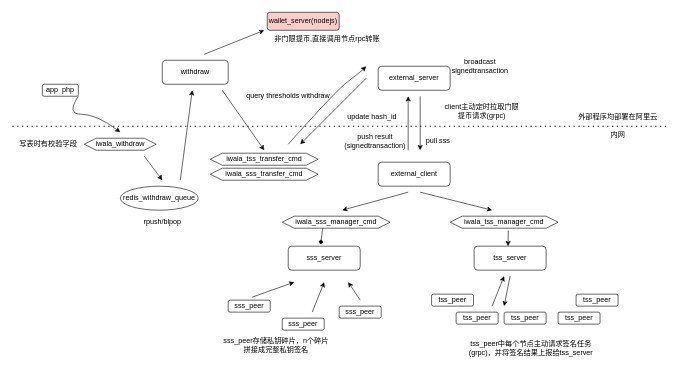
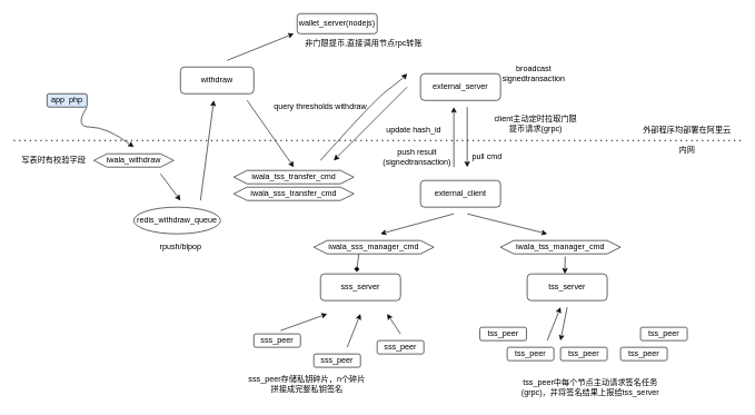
  <mxCell id="0" />
  <mxCell id="1" parent="0" />
  <mxCell id="2" value="" style="endArrow=none;dashed=1;html=1;dashPattern=1 3;strokeWidth=2;rounded=0;" edge="1" parent="1"><mxGeometry width="50" height="50" relative="1" as="geometry"><mxPoint x="20" y="210" as="sourcePoint" /><mxPoint x="1110" y="210" as="targetPoint" /></mxGeometry></mxCell>
  <mxCell id="3" value="external_server" style="rounded=1;whiteSpace=wrap;html=1;" vertex="1" parent="1"><mxGeometry x="630" y="110" width="120" height="40" as="geometry" /></mxCell>
  <mxCell id="4" value="external_client" style="rounded=1;whiteSpace=wrap;html=1;" vertex="1" parent="1"><mxGeometry x="630" y="270" width="120" height="40" as="geometry" /></mxCell>
  <mxCell id="5" value="" style="endArrow=classic;html=1;rounded=0;" edge="1" parent="1"><mxGeometry width="50" height="50" relative="1" as="geometry"><mxPoint x="680" y="250" as="sourcePoint" /><mxPoint x="680" y="160" as="targetPoint" /><Array as="points"><mxPoint x="680" y="220" /></Array></mxGeometry></mxCell>
  <mxCell id="6" value="" style="endArrow=classic;html=1;rounded=0;" edge="1" parent="1"><mxGeometry width="50" height="50" relative="1" as="geometry"><mxPoint x="700" y="160" as="sourcePoint" /><mxPoint x="700" y="250" as="targetPoint" /><Array as="points" /></mxGeometry></mxCell>
- <mxCell id="7" value="pull sss" style="text;html=1;strokeColor=none;fillColor=none;align=center;verticalAlign=middle;whiteSpace=wrap;rounded=0;" vertex="1" parent="1"><mxGeometry x="700" y="220" width="60" height="30" as="geometry" /></mxCell>
+ <mxCell id="7" value="pull cmd" style="text;html=1;strokeColor=none;fillColor=none;align=center;verticalAlign=middle;whiteSpace=wrap;rounded=0;" vertex="1" parent="1"><mxGeometry x="700" y="220" width="60" height="30" as="geometry" /></mxCell>
  <mxCell id="8" value="push result&lt;br&gt;(signedtransaction)" style="text;html=1;strokeColor=none;fillColor=none;align=center;verticalAlign=middle;whiteSpace=wrap;rounded=0;" vertex="1" parent="1"><mxGeometry x="555" y="220" width="140" height="30" as="geometry" /></mxCell>
  <mxCell id="9" value="内网" style="text;html=1;strokeColor=none;fillColor=none;align=center;verticalAlign=middle;whiteSpace=wrap;rounded=0;" vertex="1" parent="1"><mxGeometry x="1000" y="210" width="60" height="30" as="geometry" /></mxCell>
  <mxCell id="10" value="withdraw" style="rounded=1;whiteSpace=wrap;html=1;" vertex="1" parent="1"><mxGeometry x="270" y="100" width="110" height="40" as="geometry" /></mxCell>
  <mxCell id="11" value="iwala_withdraw" style="shape=hexagon;perimeter=hexagonPerimeter2;whiteSpace=wrap;html=1;fixedSize=1;" vertex="1" parent="1"><mxGeometry x="140" y="230" width="120" height="20" as="geometry" /></mxCell>
  <mxCell id="12" value="" style="curved=1;endArrow=classic;html=1;rounded=0;" edge="1" parent="1"><mxGeometry width="50" height="50" relative="1" as="geometry"><mxPoint x="130" y="160" as="sourcePoint" /><mxPoint x="200" y="220" as="targetPoint" /><Array as="points"><mxPoint x="110" y="190" /><mxPoint x="160" y="190" /></Array></mxGeometry></mxCell>
- <mxCell id="13" value="app&amp;nbsp; php" style="rounded=1;whiteSpace=wrap;html=1;" vertex="1" parent="1"><mxGeometry x="70" y="140" width="60" height="20" as="geometry" /></mxCell>
+ <mxCell id="13" value="app&amp;nbsp; php" style="rounded=1;whiteSpace=wrap;html=1;fillColor=#dae8fc;" vertex="1" parent="1"><mxGeometry x="70" y="140" width="60" height="20" as="geometry" /></mxCell>
  <mxCell id="14" value="iwala_tss_transfer_cmd" style="shape=hexagon;perimeter=hexagonPerimeter2;whiteSpace=wrap;html=1;fixedSize=1;" vertex="1" parent="1"><mxGeometry x="350" y="255" width="180" height="20" as="geometry" /></mxCell>
  <mxCell id="15" value="iwala_tss_manager_cmd" style="shape=hexagon;perimeter=hexagonPerimeter2;whiteSpace=wrap;html=1;fixedSize=1;" vertex="1" parent="1"><mxGeometry x="750" y="360" width="180" height="20" as="geometry" /></mxCell>
  <mxCell id="16" value="" style="endArrow=classic;html=1;rounded=0;" edge="1" parent="1"><mxGeometry width="50" height="50" relative="1" as="geometry"><mxPoint x="680" y="320" as="sourcePoint" /><mxPoint x="570" y="350" as="targetPoint" /></mxGeometry></mxCell>
  <mxCell id="17" value="iwala_sss_manager_cmd" style="shape=hexagon;perimeter=hexagonPerimeter2;whiteSpace=wrap;html=1;fixedSize=1;" vertex="1" parent="1"><mxGeometry x="470" y="360" width="180" height="20" as="geometry" /></mxCell>
  <mxCell id="18" value="update hash_id" style="text;html=1;strokeColor=none;fillColor=none;align=center;verticalAlign=middle;whiteSpace=wrap;rounded=0;" vertex="1" parent="1"><mxGeometry x="575" y="180" width="90" height="30" as="geometry" /></mxCell>
  <mxCell id="19" value="" style="curved=1;endArrow=classic;html=1;rounded=0;" edge="1" parent="1"><mxGeometry width="50" height="50" relative="1" as="geometry"><mxPoint x="480" y="240" as="sourcePoint" /><mxPoint x="610" y="110" as="targetPoint" /><Array as="points"><mxPoint x="560" y="150" /><mxPoint x="600" y="120" /></Array></mxGeometry></mxCell>
  <mxCell id="20" value="query thresholds withdraw" style="text;html=1;strokeColor=none;fillColor=none;align=center;verticalAlign=middle;whiteSpace=wrap;rounded=0;" vertex="1" parent="1"><mxGeometry x="400" y="150" width="160" height="20" as="geometry" /></mxCell>
  <mxCell id="21" value="" style="endArrow=classic;html=1;rounded=0;" edge="1" parent="1"><mxGeometry width="50" height="50" relative="1" as="geometry"><mxPoint x="700" y="320" as="sourcePoint" /><mxPoint x="820" y="350" as="targetPoint" /></mxGeometry></mxCell>
  <mxCell id="22" value="redis_withdraw_queue" style="ellipse;whiteSpace=wrap;html=1;" vertex="1" parent="1"><mxGeometry x="200" y="310" width="130" height="40" as="geometry" /></mxCell>
  <mxCell id="23" value="tss_server" style="rounded=1;whiteSpace=wrap;html=1;" vertex="1" parent="1"><mxGeometry x="790" y="410" width="120" height="40" as="geometry" /></mxCell>
  <mxCell id="24" value="sss_server" style="rounded=1;whiteSpace=wrap;html=1;" vertex="1" parent="1"><mxGeometry x="480" y="410" width="120" height="40" as="geometry" /></mxCell>
  <mxCell id="25" value="sss_peer" style="rounded=1;whiteSpace=wrap;html=1;" vertex="1" parent="1"><mxGeometry x="380" y="500" width="70" height="20" as="geometry" /></mxCell>
  <mxCell id="26" value="sss_peer" style="rounded=1;whiteSpace=wrap;html=1;" vertex="1" parent="1"><mxGeometry x="470" y="530" width="70" height="20" as="geometry" /></mxCell>
  <mxCell id="27" value="sss_peer" style="rounded=1;whiteSpace=wrap;html=1;" vertex="1" parent="1"><mxGeometry x="565" y="510" width="70" height="20" as="geometry" /></mxCell>
  <mxCell id="28" value="" style="endArrow=classic;html=1;rounded=0;" edge="1" parent="1"><mxGeometry width="50" height="50" relative="1" as="geometry"><mxPoint x="420" y="495" as="sourcePoint" /><mxPoint x="490" y="470" as="targetPoint" /></mxGeometry></mxCell>
  <mxCell id="29" value="" style="endArrow=classic;html=1;rounded=0;" edge="1" parent="1"><mxGeometry width="50" height="50" relative="1" as="geometry"><mxPoint x="520" y="520" as="sourcePoint" /><mxPoint x="540" y="470" as="targetPoint" /></mxGeometry></mxCell>
  <mxCell id="30" value="" style="endArrow=classic;html=1;rounded=0;" edge="1" parent="1"><mxGeometry width="50" height="50" relative="1" as="geometry"><mxPoint x="600" y="500" as="sourcePoint" /><mxPoint x="580" y="470" as="targetPoint" /></mxGeometry></mxCell>
  <mxCell id="31" value="sss_peer存储私钥碎片，n个碎片拼接成完整私钥签名" style="text;html=1;strokeColor=none;fillColor=none;align=center;verticalAlign=middle;whiteSpace=wrap;rounded=0;" vertex="1" parent="1"><mxGeometry x="370" y="560" width="180" height="30" as="geometry" /></mxCell>
  <mxCell id="32" value="tss_peer" style="rounded=1;whiteSpace=wrap;html=1;" vertex="1" parent="1"><mxGeometry x="960" y="490" width="70" height="20" as="geometry" /></mxCell>
  <mxCell id="33" value="tss_peer" style="rounded=1;whiteSpace=wrap;html=1;" vertex="1" parent="1"><mxGeometry x="840" y="520" width="70" height="20" as="geometry" /></mxCell>
  <mxCell id="34" value="tss_peer" style="rounded=1;whiteSpace=wrap;html=1;" vertex="1" parent="1"><mxGeometry x="719" y="490" width="70" height="20" as="geometry" /></mxCell>
  <mxCell id="35" value="tss_peer" style="rounded=1;whiteSpace=wrap;html=1;" vertex="1" parent="1"><mxGeometry x="760" y="520" width="70" height="20" as="geometry" /></mxCell>
  <mxCell id="36" value="tss_peer" style="rounded=1;whiteSpace=wrap;html=1;" vertex="1" parent="1"><mxGeometry x="930" y="520" width="70" height="20" as="geometry" /></mxCell>
  <mxCell id="37" value="client主动定时拉取门限提币请求(grpc)" style="text;html=1;strokeColor=none;fillColor=none;align=center;verticalAlign=middle;whiteSpace=wrap;rounded=0;" vertex="1" parent="1"><mxGeometry x="740" y="170" width="126" height="30" as="geometry" /></mxCell>
  <mxCell id="38" value="" style="endArrow=classic;html=1;rounded=0;" edge="1" parent="1"><mxGeometry width="50" height="50" relative="1" as="geometry"><mxPoint x="820" y="510" as="sourcePoint" /><mxPoint x="840" y="460" as="targetPoint" /></mxGeometry></mxCell>
  <mxCell id="39" value="" style="endArrow=classic;html=1;rounded=0;" edge="1" parent="1"><mxGeometry width="50" height="50" relative="1" as="geometry"><mxPoint x="850" y="460" as="sourcePoint" /><mxPoint x="840" y="510" as="targetPoint" /></mxGeometry></mxCell>
  <mxCell id="40" value="" style="endArrow=classic;html=1;rounded=0;exitX=0.539;exitY=1.2;exitDx=0;exitDy=0;exitPerimeter=0;" edge="1" parent="1" source="15"><mxGeometry width="50" height="50" relative="1" as="geometry"><mxPoint x="846.5" y="390" as="sourcePoint" /><mxPoint x="846.5" y="410" as="targetPoint" /></mxGeometry></mxCell>
  <mxCell id="41" value="" style="endArrow=diamond;html=1;rounded=0;exitX=0.375;exitY=1;exitDx=0;exitDy=0;entryX=0.45;entryY=-0.075;entryDx=0;entryDy=0;entryPerimeter=0;" edge="1" parent="1" source="17" target="24"><mxGeometry width="50" height="50" relative="1" as="geometry"><mxPoint x="540" y="390" as="sourcePoint" /><mxPoint x="540" y="400" as="targetPoint" /></mxGeometry></mxCell>
  <mxCell id="42" value="tss_peer中每个节点主动请求签名任务(grpc)，并将签名结果上报给tss_server" style="text;html=1;strokeColor=none;fillColor=none;align=center;verticalAlign=middle;whiteSpace=wrap;rounded=0;" vertex="1" parent="1"><mxGeometry x="780" y="560" width="210" height="40" as="geometry" /></mxCell>
- <mxCell id="43" value="wallet_server(nodejs)" style="rounded=1;whiteSpace=wrap;html=1;fillColor=#f8cecc;" vertex="1" parent="1"><mxGeometry x="445" y="20" width="120" height="30" as="geometry" /></mxCell>
+ <mxCell id="43" value="wallet_server(nodejs)" style="rounded=1;whiteSpace=wrap;html=1;" vertex="1" parent="1"><mxGeometry x="445" y="20" width="120" height="30" as="geometry" /></mxCell>
  <mxCell id="44" value="" style="endArrow=classic;html=1;rounded=0;" edge="1" parent="1"><mxGeometry width="50" height="50" relative="1" as="geometry"><mxPoint x="340" y="90" as="sourcePoint" /><mxPoint x="440" y="50" as="targetPoint" /></mxGeometry></mxCell>
  <mxCell id="45" value="" style="endArrow=classic;html=1;rounded=0;" edge="1" parent="1"><mxGeometry width="50" height="50" relative="1" as="geometry"><mxPoint x="370" y="150" as="sourcePoint" /><mxPoint x="440" y="250" as="targetPoint" /></mxGeometry></mxCell>
  <mxCell id="46" value="非门限提币,直接调用节点rpc转账" style="text;html=1;strokeColor=none;fillColor=none;align=center;verticalAlign=middle;whiteSpace=wrap;rounded=0;" vertex="1" parent="1"><mxGeometry x="455" y="50" width="180" height="30" as="geometry" /></mxCell>
  <mxCell id="47" value="broadcast signedtransaction" style="text;html=1;strokeColor=none;fillColor=none;align=center;verticalAlign=middle;whiteSpace=wrap;rounded=0;" vertex="1" parent="1"><mxGeometry x="770" y="95" width="60" height="30" as="geometry" /></mxCell>
  <mxCell id="48" value="rpush/blpop" style="text;html=1;align=center;verticalAlign=middle;resizable=0;points=[];autosize=1;strokeColor=none;fillColor=none;" vertex="1" parent="1"><mxGeometry x="230" y="360" width="80" height="20" as="geometry" /></mxCell>
  <mxCell id="49" value="写表时有校验字段" style="text;html=1;strokeColor=none;fillColor=none;align=center;verticalAlign=middle;whiteSpace=wrap;rounded=0;" vertex="1" parent="1"><mxGeometry x="30" y="225" width="100" height="30" as="geometry" /></mxCell>
  <mxCell id="50" value="" style="endArrow=classic;html=1;rounded=0;" edge="1" parent="1"><mxGeometry width="50" height="50" relative="1" as="geometry"><mxPoint x="240" y="260" as="sourcePoint" /><mxPoint x="270" y="300" as="targetPoint" /></mxGeometry></mxCell>
  <mxCell id="51" value="" style="endArrow=classic;html=1;rounded=0;" edge="1" parent="1"><mxGeometry width="50" height="50" relative="1" as="geometry"><mxPoint x="610" y="130" as="sourcePoint" /><mxPoint x="500" y="240" as="targetPoint" /><Array as="points" /></mxGeometry></mxCell>
  <mxCell id="52" value="" style="endArrow=classic;html=1;rounded=0;" edge="1" parent="1"><mxGeometry width="50" height="50" relative="1" as="geometry"><mxPoint x="300" y="300" as="sourcePoint" /><mxPoint x="320" y="150" as="targetPoint" /></mxGeometry></mxCell>
  <mxCell id="53" value="外部程序均部署在阿里云" style="text;html=1;strokeColor=none;fillColor=none;align=center;verticalAlign=middle;whiteSpace=wrap;rounded=0;" vertex="1" parent="1"><mxGeometry x="960" y="180" width="140" height="30" as="geometry" /></mxCell>
  <mxCell id="54" value="iwala_sss_transfer_cmd" style="shape=hexagon;perimeter=hexagonPerimeter2;whiteSpace=wrap;html=1;fixedSize=1;" vertex="1" parent="1"><mxGeometry x="350" y="280" width="180" height="20" as="geometry" /></mxCell>
